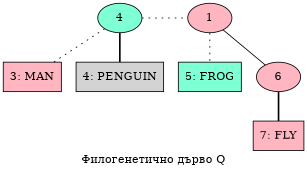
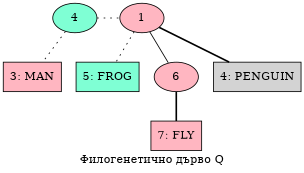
  graph {
    label="Филогенетично дърво Q"
    ordering=out
    node [fillcolor=lightpink shape=box style=filled]
    edge [style=dotted]
    1 [shape=ellipse]
    n2 [fillcolor=aquamarine label=4 shape=ellipse]
    n3 [fillcolor=aquamarine label="5: FROG"]
    6 [shape=ellipse]
    n5 [label="3: MAN"]
    n6 [fillcolor=lightgrey label="4: PENGUIN"]
    n7 [label="7: FLY"]
    subgraph sub_1 {
      rank=min
      1
      n2
    }
    1 -- n3
    1 -- 6 [style=solid]
    n2 -- 1
    n2 -- n5
-   n2 -- n6 [style=bold]
+   1 -- n6 [style=bold]
    6 -- n7 [style=bold]
  }
